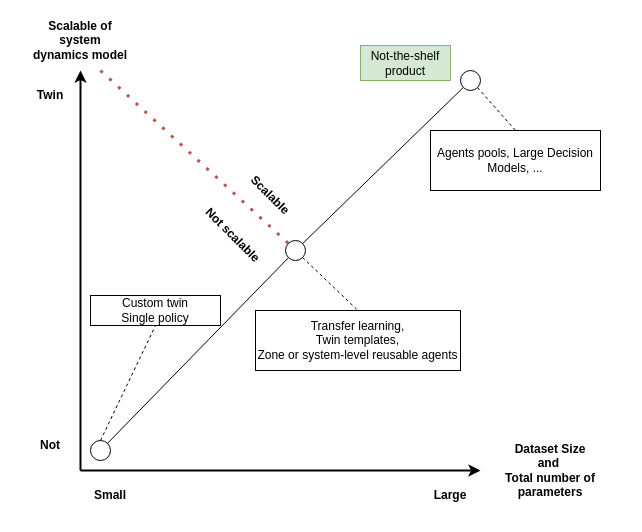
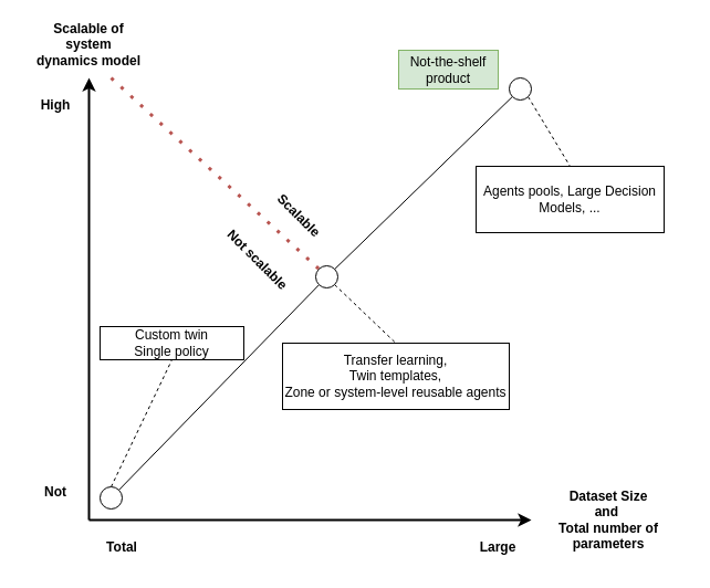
  <mxCell id="0" />
  <mxCell id="1" parent="0" />
  <mxCell id="2" value="" style="endArrow=classic;html=1;rounded=0;strokeWidth=2;" parent="1" edge="1"><mxGeometry width="50" height="50" relative="1" as="geometry"><mxPoint x="80" y="470" as="sourcePoint" /><mxPoint x="480" y="470" as="targetPoint" /></mxGeometry></mxCell>
  <mxCell id="3" value="" style="endArrow=classic;html=1;rounded=0;strokeWidth=2;" parent="1" edge="1"><mxGeometry width="50" height="50" relative="1" as="geometry"><mxPoint x="80" y="470" as="sourcePoint" /><mxPoint x="80" y="70" as="targetPoint" /></mxGeometry></mxCell>
  <mxCell id="4" value="Scalable of system dynamics model" style="text;html=1;align=center;verticalAlign=middle;whiteSpace=wrap;rounded=0;fontStyle=1" parent="1" vertex="1"><mxGeometry x="30" y="20" width="100" height="40" as="geometry" /></mxCell>
  <mxCell id="5" value="Dataset Size&lt;div&gt;and&amp;nbsp;&lt;/div&gt;&lt;div&gt;Total number of parameters&lt;/div&gt;" style="text;html=1;align=center;verticalAlign=middle;whiteSpace=wrap;rounded=0;fontStyle=1" parent="1" vertex="1"><mxGeometry x="480" y="440" width="140" height="60" as="geometry" /></mxCell>
  <mxCell id="6" value="" style="endArrow=none;html=1;rounded=0;" parent="1" edge="1"><mxGeometry width="50" height="50" relative="1" as="geometry"><mxPoint x="120" y="110" as="sourcePoint" /><mxPoint x="120" y="110" as="targetPoint" /></mxGeometry></mxCell>
  <mxCell id="7" value="Custom twin&lt;div&gt;Single policy&lt;/div&gt;" style="text;html=1;align=center;verticalAlign=middle;whiteSpace=wrap;rounded=0;strokeColor=default;" parent="1" vertex="1"><mxGeometry x="90" y="295" width="130" height="30" as="geometry" /></mxCell>
  <mxCell id="8" value="" style="endArrow=none;html=1;rounded=0;entryX=0.5;entryY=1;entryDx=0;entryDy=0;exitX=0.5;exitY=0;exitDx=0;exitDy=0;dashed=1;" parent="1" source="20" target="7" edge="1"><mxGeometry width="50" height="50" relative="1" as="geometry"><mxPoint x="280" y="340" as="sourcePoint" /><mxPoint x="330" y="290" as="targetPoint" /></mxGeometry></mxCell>
  <mxCell id="9" value="&lt;div&gt;Transfer learning,&lt;/div&gt;Twin templates,&lt;div&gt;&lt;div&gt;Zone or system-level reusable agents&lt;/div&gt;&lt;/div&gt;" style="text;html=1;align=center;verticalAlign=middle;whiteSpace=wrap;rounded=0;strokeColor=default;" parent="1" vertex="1"><mxGeometry x="255" y="310" width="205" height="60" as="geometry" /></mxCell>
- <mxCell id="10" value="&lt;div&gt;&lt;span style=&quot;background-color: initial;&quot;&gt;Agents pools, Large Decision Models, ...&lt;/span&gt;&lt;br&gt;&lt;/div&gt;" style="text;html=1;align=center;verticalAlign=middle;whiteSpace=wrap;rounded=0;strokeColor=default;" parent="1" vertex="1"><mxGeometry x="430" y="130" width="170" height="60" as="geometry" /></mxCell>
- <mxCell id="11" value="Twin" style="text;html=1;align=center;verticalAlign=middle;whiteSpace=wrap;rounded=0;fontStyle=1" parent="1" vertex="1"><mxGeometry x="20" y="80" width="60" height="30" as="geometry" /></mxCell>
+ <mxCell id="10" value="&lt;div&gt;&lt;span style=&quot;background-color: initial;&quot;&gt;Agents pools, Large Decision Models, ...&lt;/span&gt;&lt;br&gt;&lt;/div&gt;" style="text;html=1;align=center;verticalAlign=middle;whiteSpace=wrap;rounded=0;strokeColor=default;" parent="1" vertex="1"><mxGeometry x="430" y="150" width="170" height="60" as="geometry" /></mxCell>
+ <mxCell id="11" value="High" style="text;html=1;align=center;verticalAlign=middle;whiteSpace=wrap;rounded=0;fontStyle=1" parent="1" vertex="1"><mxGeometry x="20" y="80" width="60" height="30" as="geometry" /></mxCell>
  <mxCell id="12" value="Not" style="text;html=1;align=center;verticalAlign=middle;whiteSpace=wrap;rounded=0;fontStyle=1" parent="1" vertex="1"><mxGeometry x="20" y="430" width="60" height="30" as="geometry" /></mxCell>
- <mxCell id="13" value="Small" style="text;html=1;align=center;verticalAlign=middle;whiteSpace=wrap;rounded=0;fontStyle=1" parent="1" vertex="1"><mxGeometry x="80" y="480" width="60" height="30" as="geometry" /></mxCell>
+ <mxCell id="13" value="Total" style="text;html=1;align=center;verticalAlign=middle;whiteSpace=wrap;rounded=0;fontStyle=1" parent="1" vertex="1"><mxGeometry x="80" y="480" width="60" height="30" as="geometry" /></mxCell>
  <mxCell id="14" value="Large" style="text;html=1;align=center;verticalAlign=middle;whiteSpace=wrap;rounded=0;fontStyle=1" parent="1" vertex="1"><mxGeometry x="420" y="480" width="60" height="30" as="geometry" /></mxCell>
  <mxCell id="15" value="" style="endArrow=none;html=1;rounded=0;entryX=0.5;entryY=0;entryDx=0;entryDy=0;exitX=1;exitY=1;exitDx=0;exitDy=0;dashed=1;" parent="1" source="22" target="9" edge="1"><mxGeometry width="50" height="50" relative="1" as="geometry"><mxPoint x="280" y="350" as="sourcePoint" /><mxPoint x="330" y="300" as="targetPoint" /></mxGeometry></mxCell>
  <mxCell id="16" value="" style="endArrow=none;html=1;rounded=0;entryX=0.5;entryY=0;entryDx=0;entryDy=0;exitX=1;exitY=1;exitDx=0;exitDy=0;dashed=1;" parent="1" source="24" target="10" edge="1"><mxGeometry width="50" height="50" relative="1" as="geometry"><mxPoint x="457.071" y="427.929" as="sourcePoint" /><mxPoint x="330" y="300" as="targetPoint" /></mxGeometry></mxCell>
  <mxCell id="17" value="Not-the-shelf product" style="text;html=1;align=center;verticalAlign=middle;whiteSpace=wrap;rounded=0;fillColor=#d5e8d4;strokeColor=#82b366;" parent="1" vertex="1"><mxGeometry x="360" y="45" width="90" height="35" as="geometry" /></mxCell>
  <mxCell id="18" value="Scalable" style="text;html=1;align=center;verticalAlign=middle;whiteSpace=wrap;rounded=0;rotation=45;fontStyle=1" parent="1" vertex="1"><mxGeometry x="240" y="180" width="60" height="30" as="geometry" /></mxCell>
  <mxCell id="19" value="Not scalable" style="text;html=1;align=center;verticalAlign=middle;whiteSpace=wrap;rounded=0;rotation=45;fontStyle=1" parent="1" vertex="1"><mxGeometry x="195" y="220" width="75" height="30" as="geometry" /></mxCell>
  <mxCell id="20" value="" style="ellipse;whiteSpace=wrap;html=1;aspect=fixed;" parent="1" vertex="1"><mxGeometry x="90" y="440" width="20" height="20" as="geometry" /></mxCell>
  <mxCell id="21" value="" style="endArrow=none;html=1;strokeWidth=1;rounded=0;fillColor=#f8cecc;strokeColor=#000000;" parent="1" source="20" target="22" edge="1"><mxGeometry width="50" height="50" relative="1" as="geometry"><mxPoint x="107" y="443" as="sourcePoint" /><mxPoint x="480" y="70" as="targetPoint" /></mxGeometry></mxCell>
  <mxCell id="22" value="" style="ellipse;whiteSpace=wrap;html=1;aspect=fixed;" parent="1" vertex="1"><mxGeometry x="285" y="240" width="20" height="20" as="geometry" /></mxCell>
  <mxCell id="23" value="" style="endArrow=none;html=1;strokeWidth=1;rounded=0;fillColor=#f8cecc;strokeColor=#000000;" parent="1" source="22" target="24" edge="1"><mxGeometry width="50" height="50" relative="1" as="geometry"><mxPoint x="302" y="243" as="sourcePoint" /><mxPoint x="480" y="70" as="targetPoint" /></mxGeometry></mxCell>
  <mxCell id="24" value="" style="ellipse;whiteSpace=wrap;html=1;aspect=fixed;" parent="1" vertex="1"><mxGeometry x="460" y="70" width="20" height="20" as="geometry" /></mxCell>
  <mxCell id="25" value="" style="endArrow=none;dashed=1;html=1;dashPattern=1 3;strokeWidth=3;rounded=0;entryX=0;entryY=0;entryDx=0;entryDy=0;fillColor=#f8cecc;strokeColor=#b85450;" parent="1" target="22" edge="1"><mxGeometry width="50" height="50" relative="1" as="geometry"><mxPoint x="100" y="70" as="sourcePoint" /><mxPoint x="288" y="281" as="targetPoint" /></mxGeometry></mxCell>
